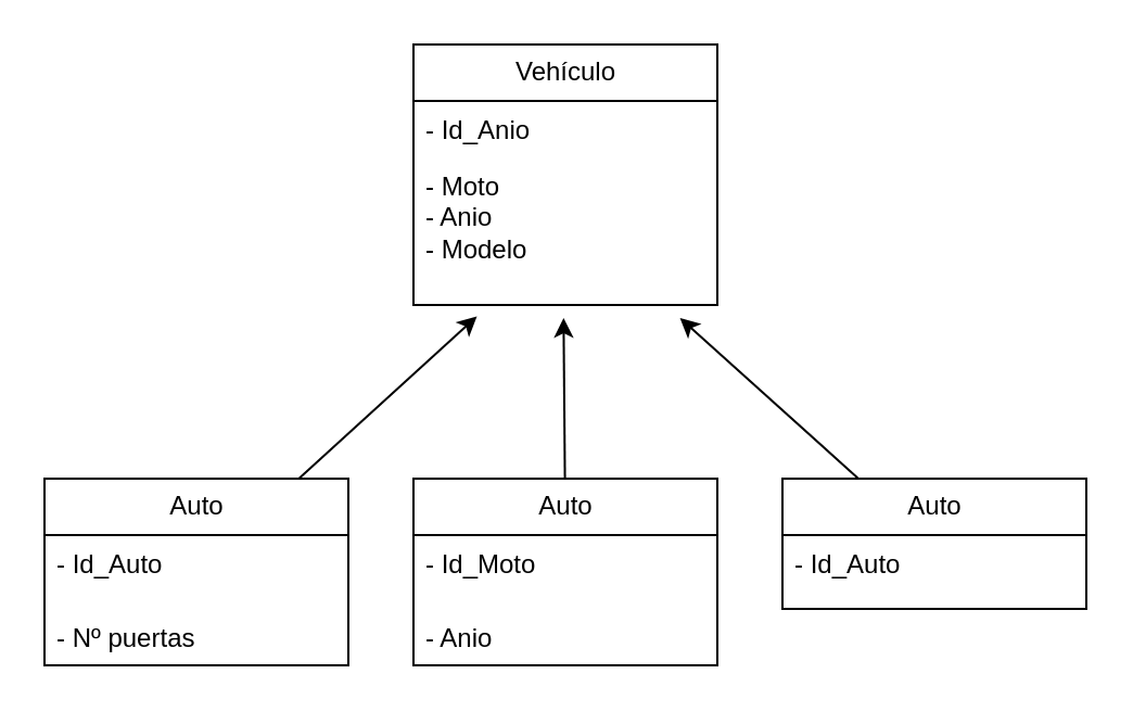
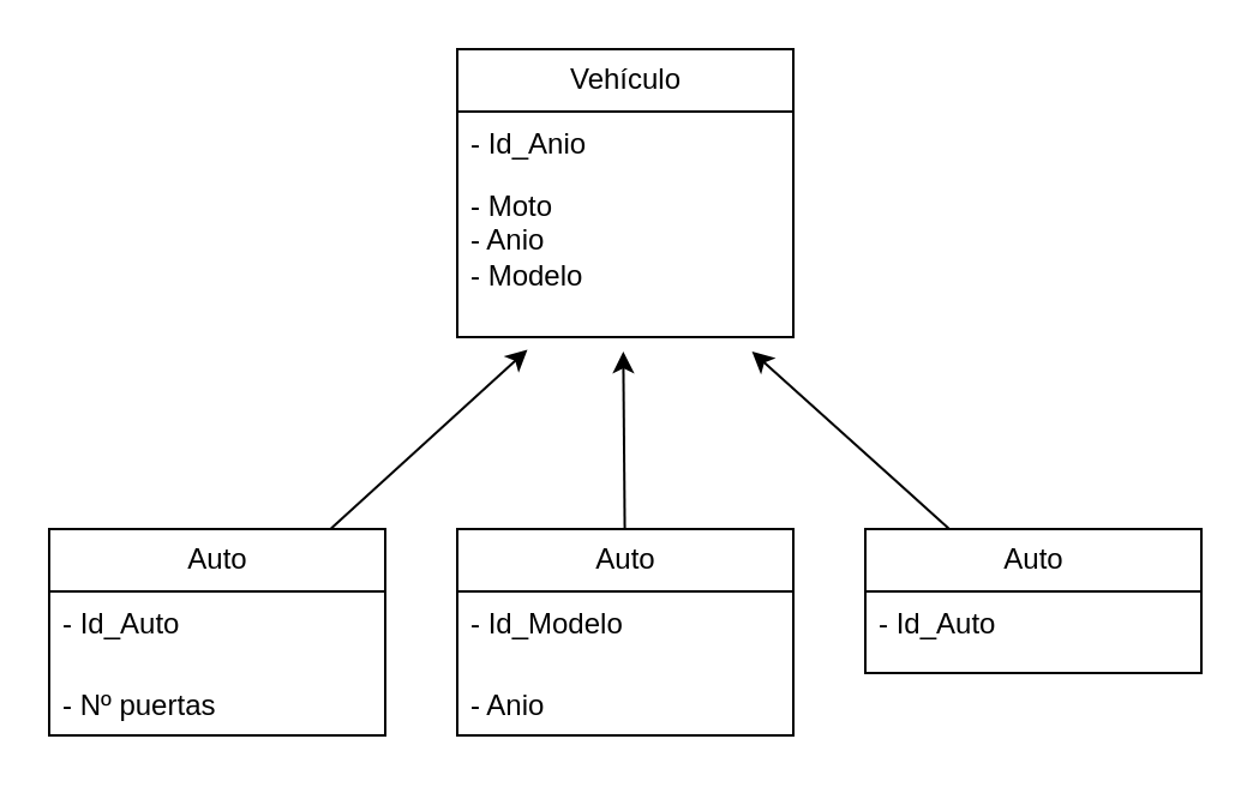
  <mxCell id="0" />
  <mxCell id="1" parent="0" />
  <mxCell id="2" value="Vehículo" style="swimlane;fontStyle=0;childLayout=stackLayout;horizontal=1;startSize=26;fillColor=none;horizontalStack=0;resizeParent=1;resizeParentMax=0;resizeLast=0;collapsible=1;marginBottom=0;html=1;" vertex="1" parent="1"><mxGeometry x="190" y="20" width="140" height="120" as="geometry" /></mxCell>
  <mxCell id="3" value="- Id_Anio" style="text;strokeColor=none;fillColor=none;align=left;verticalAlign=top;spacingLeft=4;spacingRight=4;overflow=hidden;rotatable=0;points=[[0,0.5],[1,0.5]];portConstraint=eastwest;whiteSpace=wrap;html=1;" vertex="1" parent="2"><mxGeometry y="26" width="140" height="26" as="geometry" /></mxCell>
  <mxCell id="4" value="- Moto&lt;br&gt;- Anio&lt;br&gt;- Modelo" style="text;strokeColor=none;fillColor=none;align=left;verticalAlign=top;spacingLeft=4;spacingRight=4;overflow=hidden;rotatable=0;points=[[0,0.5],[1,0.5]];portConstraint=eastwest;whiteSpace=wrap;html=1;" vertex="1" parent="2"><mxGeometry y="52" width="140" height="68" as="geometry" /></mxCell>
  <mxCell id="5" style="edgeStyle=none;html=1;entryX=0.209;entryY=1.046;entryDx=0;entryDy=0;entryPerimeter=0;" edge="1" parent="1" source="6"><mxGeometry relative="1" as="geometry"><mxPoint x="219.26" y="145.196" as="targetPoint" /></mxGeometry></mxCell>
  <mxCell id="6" value="Auto" style="swimlane;fontStyle=0;childLayout=stackLayout;horizontal=1;startSize=26;fillColor=none;horizontalStack=0;resizeParent=1;resizeParentMax=0;resizeLast=0;collapsible=1;marginBottom=0;html=1;" vertex="1" parent="1"><mxGeometry x="20" y="220" width="140" height="86" as="geometry" /></mxCell>
  <mxCell id="7" value="- Id_Auto" style="text;strokeColor=none;fillColor=none;align=left;verticalAlign=top;spacingLeft=4;spacingRight=4;overflow=hidden;rotatable=0;points=[[0,0.5],[1,0.5]];portConstraint=eastwest;whiteSpace=wrap;html=1;" vertex="1" parent="6"><mxGeometry y="26" width="140" height="34" as="geometry" /></mxCell>
  <mxCell id="8" value="- Nº puertas" style="text;strokeColor=none;fillColor=none;align=left;verticalAlign=top;spacingLeft=4;spacingRight=4;overflow=hidden;rotatable=0;points=[[0,0.5],[1,0.5]];portConstraint=eastwest;whiteSpace=wrap;html=1;" vertex="1" parent="6"><mxGeometry y="60" width="140" height="26" as="geometry" /></mxCell>
  <mxCell id="9" style="edgeStyle=none;html=1;entryX=0.494;entryY=1.077;entryDx=0;entryDy=0;entryPerimeter=0;" edge="1" parent="1"><mxGeometry relative="1" as="geometry"><mxPoint x="259.782" y="220" as="sourcePoint" /><mxPoint x="259.16" y="146.002" as="targetPoint" /></mxGeometry></mxCell>
  <mxCell id="10" style="edgeStyle=none;html=1;exitX=0.25;exitY=0;exitDx=0;exitDy=0;entryX=0.877;entryY=1.077;entryDx=0;entryDy=0;entryPerimeter=0;" edge="1" parent="1"><mxGeometry relative="1" as="geometry"><mxPoint x="395" y="220" as="sourcePoint" /><mxPoint x="312.78" y="146.002" as="targetPoint" /></mxGeometry></mxCell>
  <mxCell id="11" value="Auto" style="swimlane;fontStyle=0;childLayout=stackLayout;horizontal=1;startSize=26;fillColor=none;horizontalStack=0;resizeParent=1;resizeParentMax=0;resizeLast=0;collapsible=1;marginBottom=0;html=1;" vertex="1" parent="1"><mxGeometry x="190" y="220" width="140" height="86" as="geometry" /></mxCell>
- <mxCell id="12" value="- Id_Moto" style="text;strokeColor=none;fillColor=none;align=left;verticalAlign=top;spacingLeft=4;spacingRight=4;overflow=hidden;rotatable=0;points=[[0,0.5],[1,0.5]];portConstraint=eastwest;whiteSpace=wrap;html=1;" vertex="1" parent="11"><mxGeometry y="26" width="140" height="34" as="geometry" /></mxCell>
+ <mxCell id="12" value="- Id_Modelo" style="text;strokeColor=none;fillColor=none;align=left;verticalAlign=top;spacingLeft=4;spacingRight=4;overflow=hidden;rotatable=0;points=[[0,0.5],[1,0.5]];portConstraint=eastwest;whiteSpace=wrap;html=1;" vertex="1" parent="11"><mxGeometry y="26" width="140" height="34" as="geometry" /></mxCell>
  <mxCell id="13" value="- Anio" style="text;strokeColor=none;fillColor=none;align=left;verticalAlign=top;spacingLeft=4;spacingRight=4;overflow=hidden;rotatable=0;points=[[0,0.5],[1,0.5]];portConstraint=eastwest;whiteSpace=wrap;html=1;" vertex="1" parent="11"><mxGeometry y="60" width="140" height="26" as="geometry" /></mxCell>
  <mxCell id="14" value="Auto" style="swimlane;fontStyle=0;childLayout=stackLayout;horizontal=1;startSize=26;fillColor=none;horizontalStack=0;resizeParent=1;resizeParentMax=0;resizeLast=0;collapsible=1;marginBottom=0;html=1;" vertex="1" parent="1"><mxGeometry x="360" y="220" width="140" height="60" as="geometry" /></mxCell>
  <mxCell id="15" value="- Id_Auto" style="text;strokeColor=none;fillColor=none;align=left;verticalAlign=top;spacingLeft=4;spacingRight=4;overflow=hidden;rotatable=0;points=[[0,0.5],[1,0.5]];portConstraint=eastwest;whiteSpace=wrap;html=1;" vertex="1" parent="14"><mxGeometry y="26" width="140" height="34" as="geometry" /></mxCell>
